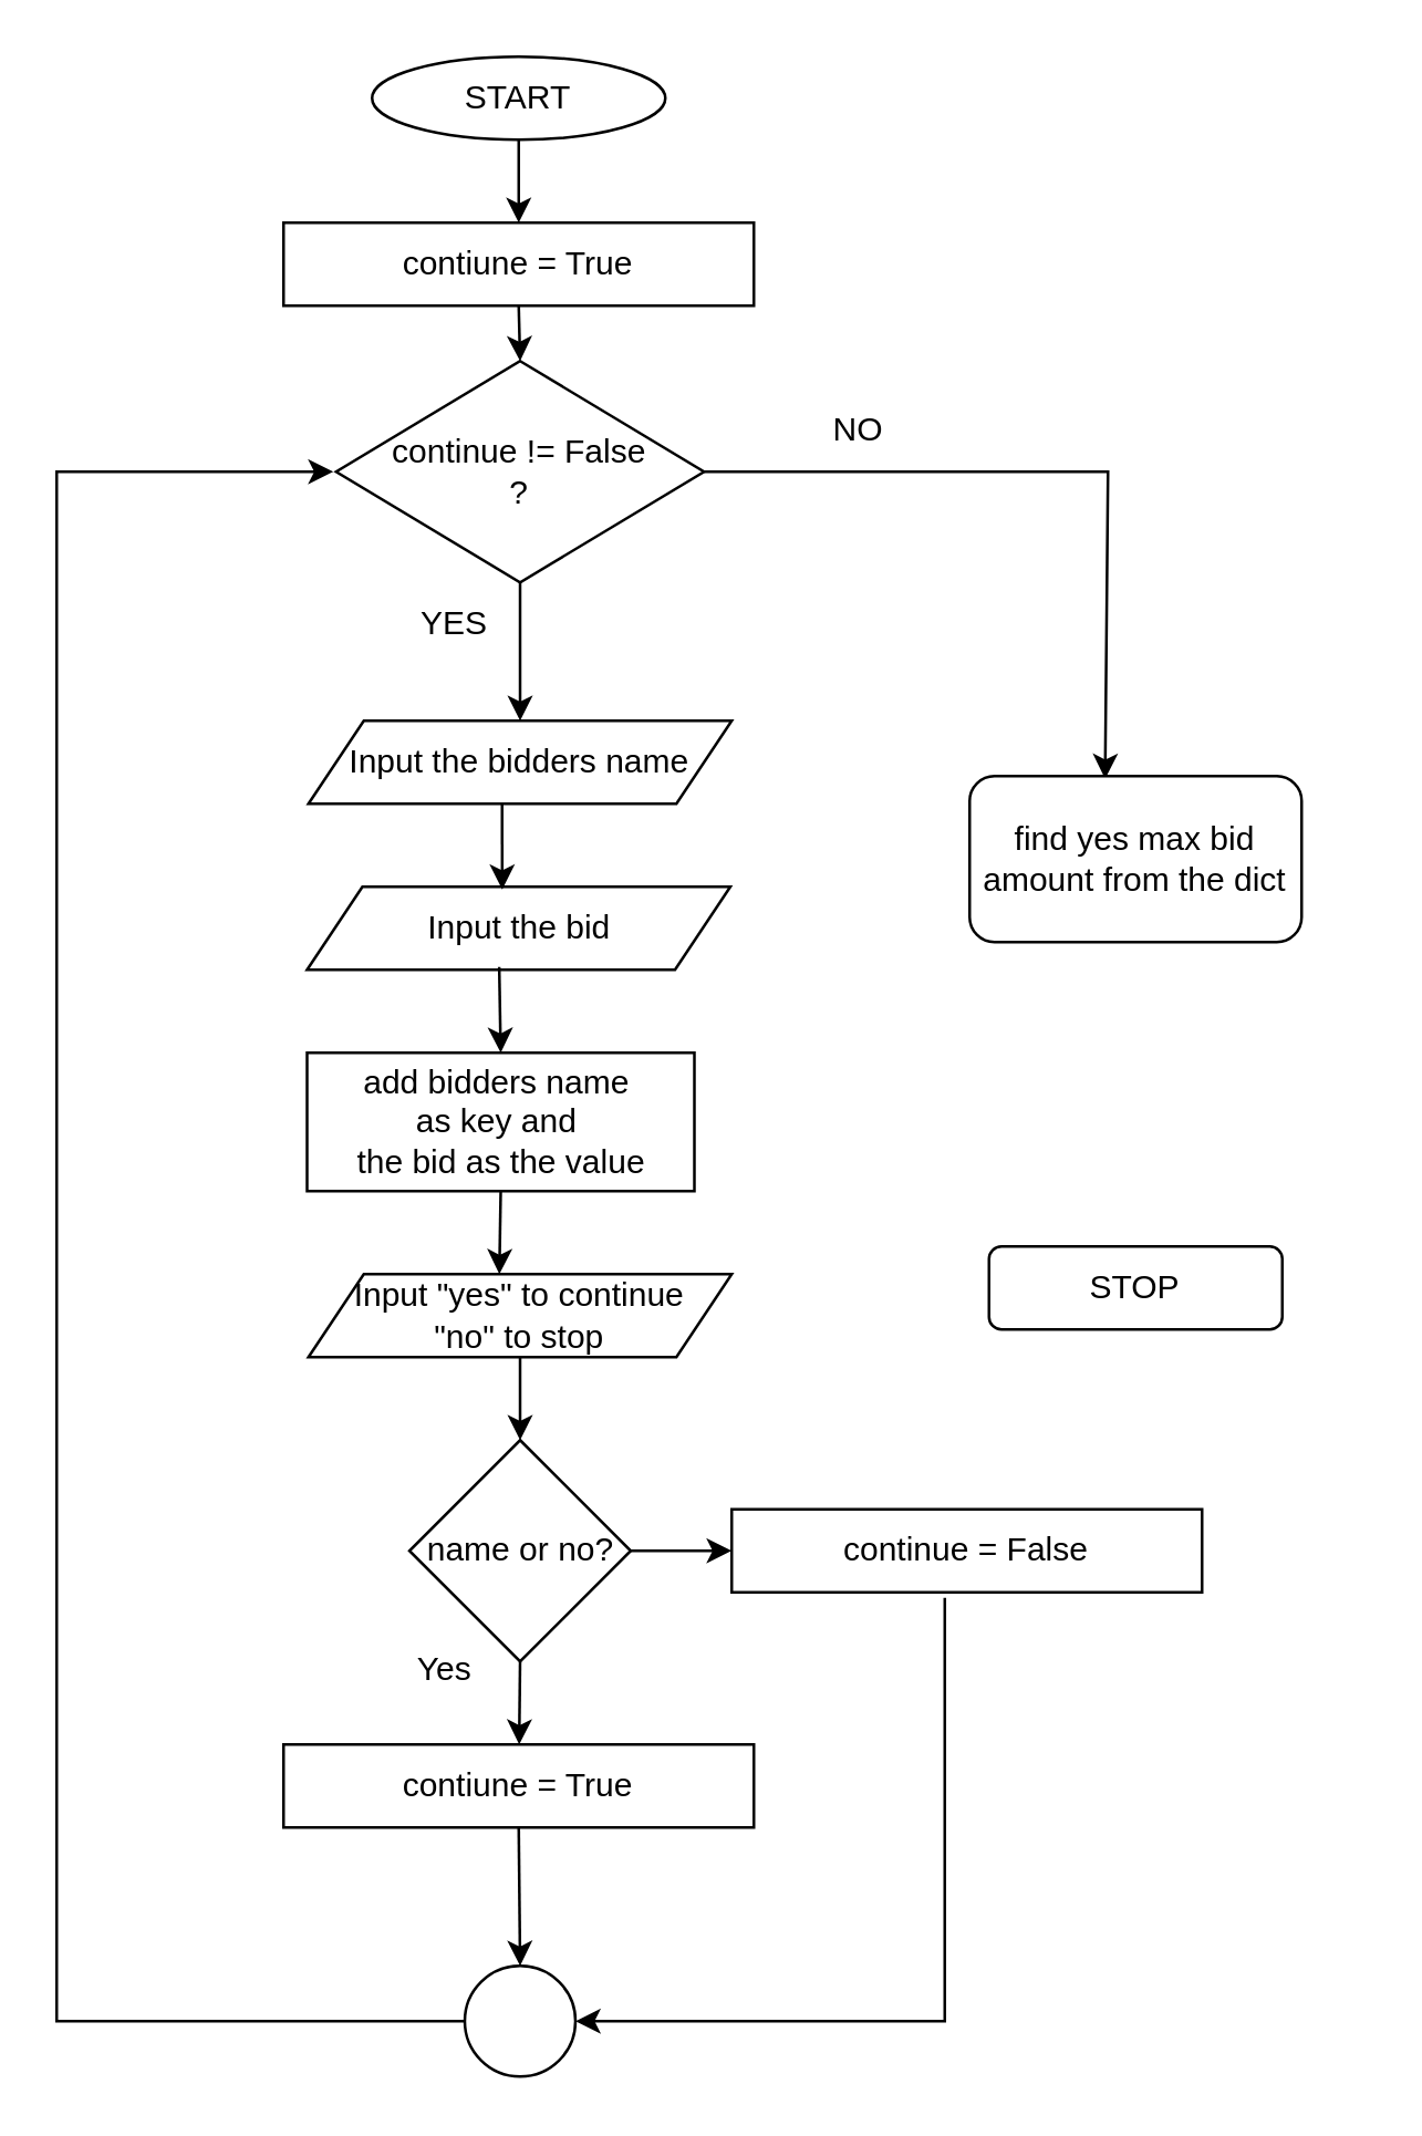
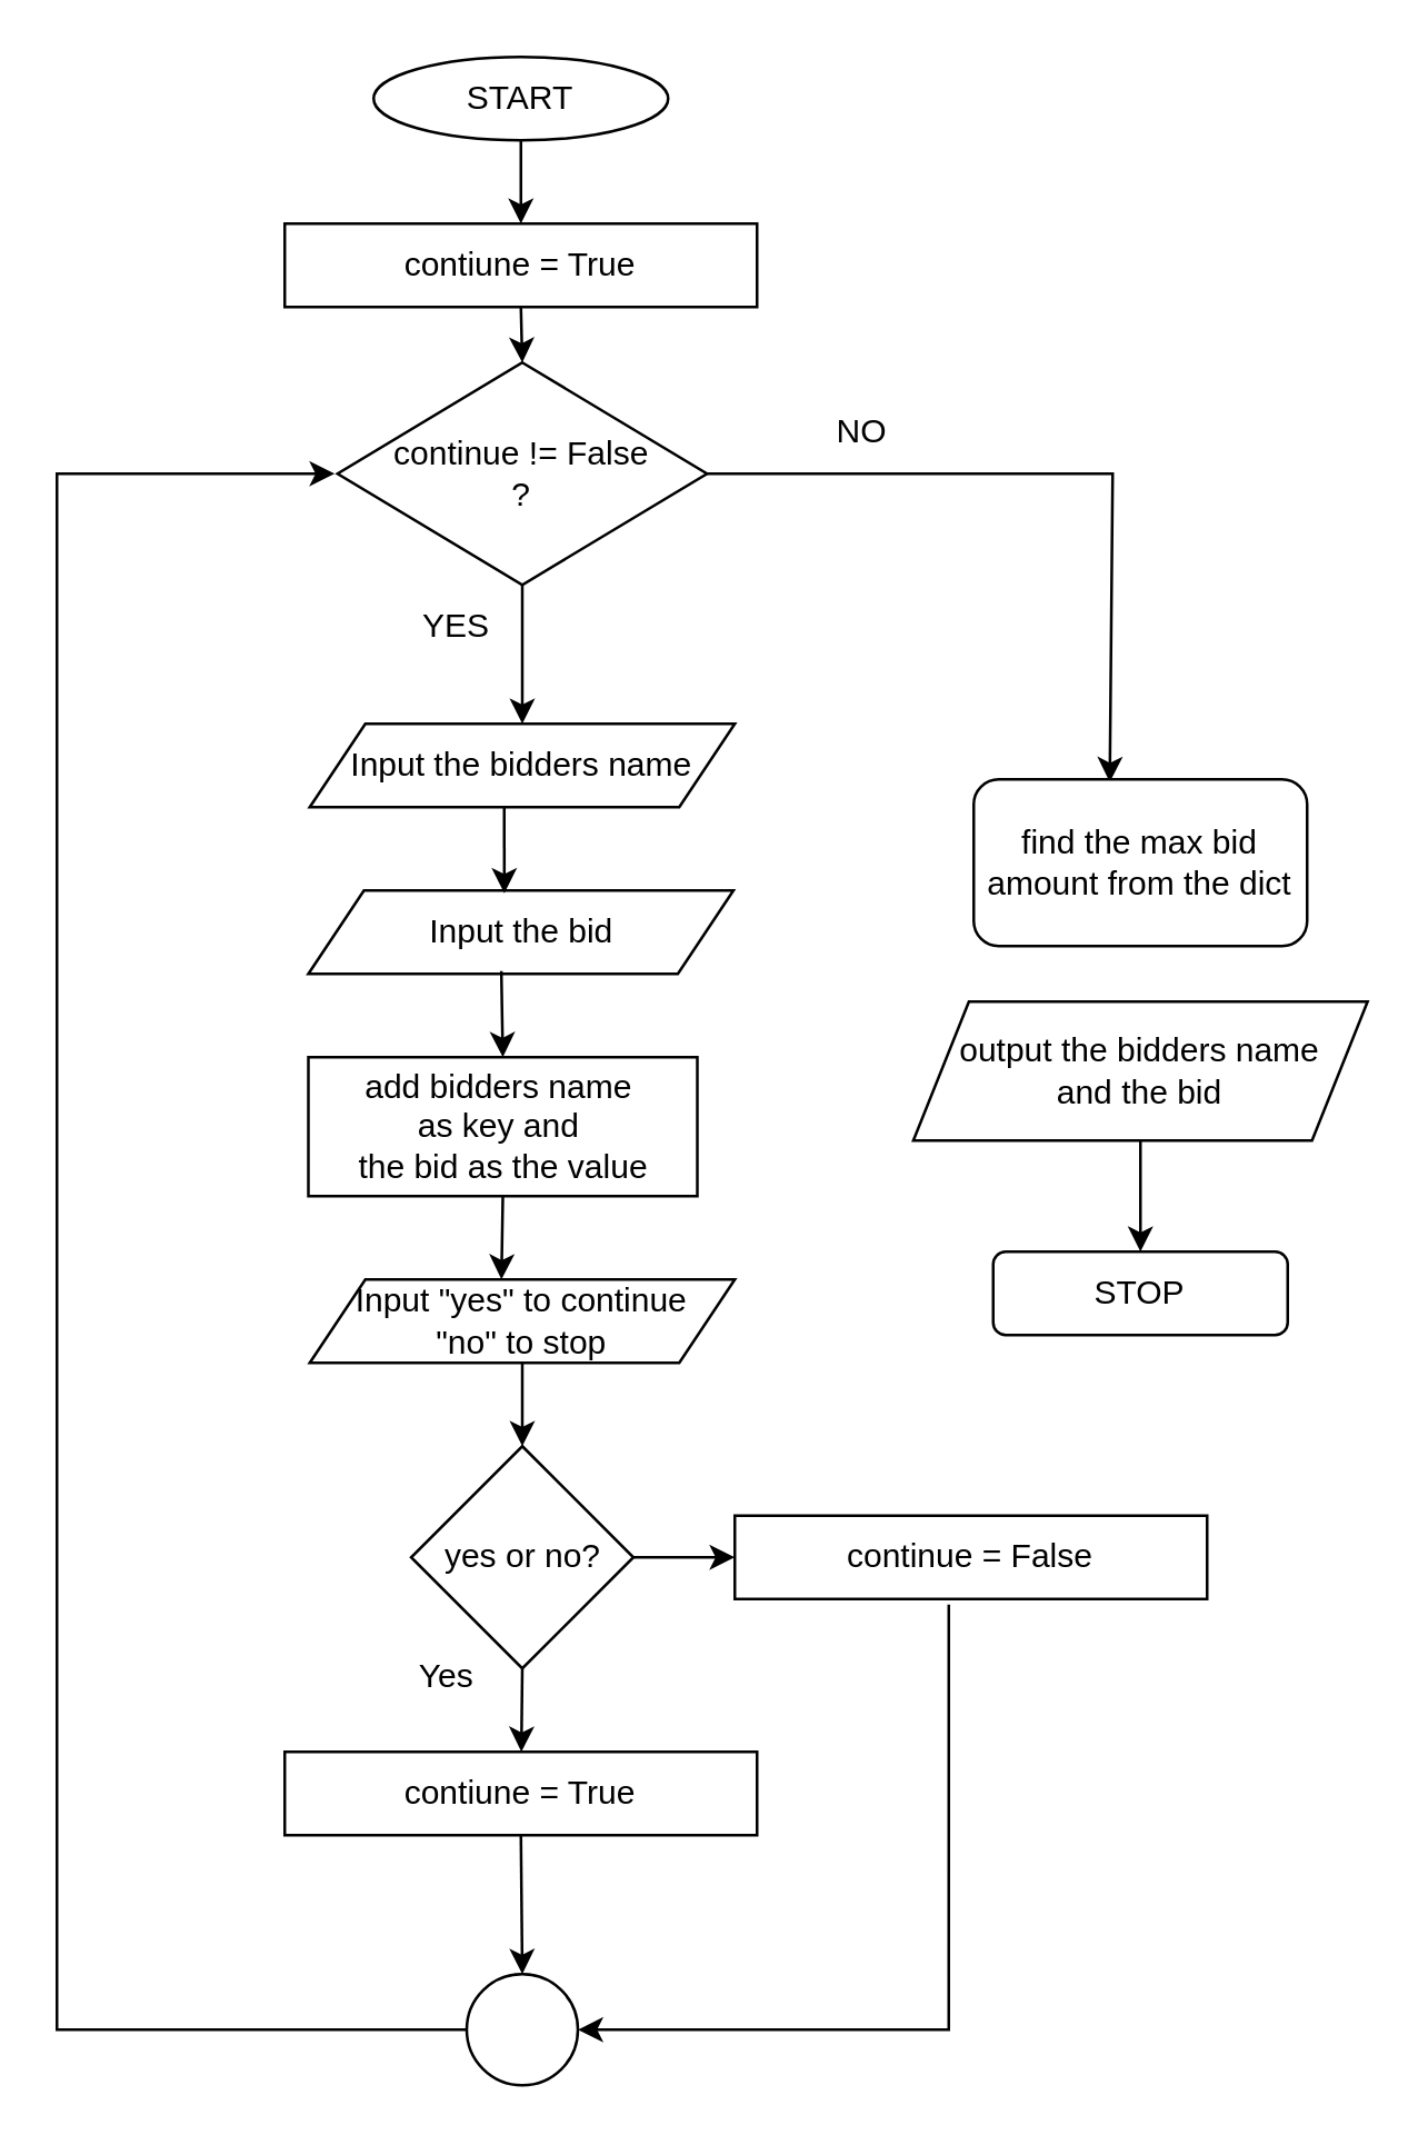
  <mxCell id="0" />
  <mxCell id="1" parent="0" />
  <mxCell id="2" value="START" style="ellipse;whiteSpace=wrap;html=1;" vertex="1" parent="1"><mxGeometry x="134" y="20" width="106" height="30" as="geometry" /></mxCell>
  <mxCell id="3" value="" style="endArrow=classic;html=1;rounded=0;exitX=0.5;exitY=1;exitDx=0;exitDy=0;entryX=0.5;entryY=0;entryDx=0;entryDy=0;" edge="1" parent="1" source="2"><mxGeometry width="50" height="50" relative="1" as="geometry"><mxPoint x="230" y="310" as="sourcePoint" /><mxPoint x="187" y="80" as="targetPoint" /></mxGeometry></mxCell>
  <mxCell id="4" value="contiune = True" style="rounded=0;whiteSpace=wrap;html=1;" vertex="1" parent="1"><mxGeometry x="102" y="80" width="170" height="30" as="geometry" /></mxCell>
  <mxCell id="5" value="continue != False&lt;div&gt;?&lt;/div&gt;" style="rhombus;whiteSpace=wrap;html=1;" vertex="1" parent="1"><mxGeometry x="121" y="130" width="133" height="80" as="geometry" /></mxCell>
  <mxCell id="6" value="" style="endArrow=classic;html=1;rounded=0;exitX=0.5;exitY=1;exitDx=0;exitDy=0;entryX=0.5;entryY=0;entryDx=0;entryDy=0;" edge="1" parent="1" source="4" target="5"><mxGeometry width="50" height="50" relative="1" as="geometry"><mxPoint x="230" y="310" as="sourcePoint" /><mxPoint x="280" y="260" as="targetPoint" /></mxGeometry></mxCell>
  <mxCell id="7" value="" style="endArrow=classic;html=1;rounded=0;exitX=0.5;exitY=1;exitDx=0;exitDy=0;entryX=0.5;entryY=0;entryDx=0;entryDy=0;" edge="1" parent="1" source="5" target="12"><mxGeometry width="50" height="50" relative="1" as="geometry"><mxPoint x="230" y="310" as="sourcePoint" /><mxPoint x="188" y="260" as="targetPoint" /></mxGeometry></mxCell>
  <mxCell id="8" value="" style="endArrow=classic;html=1;rounded=0;exitX=1;exitY=0.5;exitDx=0;exitDy=0;entryX=0.408;entryY=0.017;entryDx=0;entryDy=0;entryPerimeter=0;" edge="1" parent="1" source="5" target="30"><mxGeometry width="50" height="50" relative="1" as="geometry"><mxPoint x="198" y="220" as="sourcePoint" /><mxPoint x="400" y="280" as="targetPoint" /><Array as="points"><mxPoint x="400" y="170" /></Array></mxGeometry></mxCell>
  <mxCell id="9" value="YES" style="text;html=1;align=center;verticalAlign=middle;whiteSpace=wrap;rounded=0;" vertex="1" parent="1"><mxGeometry x="134" y="210" width="60" height="30" as="geometry" /></mxCell>
  <mxCell id="10" value="NO" style="text;html=1;align=center;verticalAlign=middle;whiteSpace=wrap;rounded=0;" vertex="1" parent="1"><mxGeometry x="280" y="140" width="60" height="30" as="geometry" /></mxCell>
  <mxCell id="11" value="STOP" style="whiteSpace=wrap;html=1;rounded=1;" vertex="1" parent="1"><mxGeometry x="357" y="450" width="106" height="30" as="geometry" /></mxCell>
  <mxCell id="12" value="Input the bidders name" style="shape=parallelogram;perimeter=parallelogramPerimeter;whiteSpace=wrap;html=1;fixedSize=1;" vertex="1" parent="1"><mxGeometry x="111" y="260" width="153" height="30" as="geometry" /></mxCell>
  <mxCell id="13" value="Input the bid" style="shape=parallelogram;perimeter=parallelogramPerimeter;whiteSpace=wrap;html=1;fixedSize=1;" vertex="1" parent="1"><mxGeometry x="110.5" y="320" width="153" height="30" as="geometry" /></mxCell>
  <mxCell id="14" value="" style="endArrow=classic;html=1;rounded=0;entryX=0.461;entryY=0.033;entryDx=0;entryDy=0;entryPerimeter=0;" edge="1" parent="1" target="13"><mxGeometry width="50" height="50" relative="1" as="geometry"><mxPoint x="181" y="290" as="sourcePoint" /><mxPoint x="198" y="270" as="targetPoint" /></mxGeometry></mxCell>
  <mxCell id="15" value="add bidders name&amp;nbsp;&lt;div&gt;as key and&amp;nbsp;&lt;/div&gt;&lt;div&gt;the bid as the value&lt;/div&gt;" style="rounded=0;whiteSpace=wrap;html=1;" vertex="1" parent="1"><mxGeometry x="110.5" y="380" width="140" height="50" as="geometry" /></mxCell>
  <mxCell id="16" value="" style="endArrow=classic;html=1;rounded=0;exitX=0.454;exitY=0.967;exitDx=0;exitDy=0;entryX=0.5;entryY=0;entryDx=0;entryDy=0;exitPerimeter=0;" edge="1" parent="1" source="13" target="15"><mxGeometry width="50" height="50" relative="1" as="geometry"><mxPoint x="198" y="220" as="sourcePoint" /><mxPoint x="198" y="270" as="targetPoint" /></mxGeometry></mxCell>
  <mxCell id="17" value="Input &quot;yes&quot; to continue&lt;div&gt;&quot;no&quot; to stop&lt;/div&gt;" style="shape=parallelogram;perimeter=parallelogramPerimeter;whiteSpace=wrap;html=1;fixedSize=1;" vertex="1" parent="1"><mxGeometry x="111" y="460" width="153" height="30" as="geometry" /></mxCell>
  <mxCell id="18" value="" style="endArrow=classic;html=1;rounded=0;exitX=0.5;exitY=1;exitDx=0;exitDy=0;" edge="1" parent="1" source="15"><mxGeometry width="50" height="50" relative="1" as="geometry"><mxPoint x="190" y="359" as="sourcePoint" /><mxPoint x="180" y="460" as="targetPoint" /></mxGeometry></mxCell>
- <mxCell id="19" value="name or no?" style="rhombus;whiteSpace=wrap;html=1;" vertex="1" parent="1"><mxGeometry x="147.5" y="520" width="80" height="80" as="geometry" /></mxCell>
+ <mxCell id="19" value="yes or no?" style="rhombus;whiteSpace=wrap;html=1;" vertex="1" parent="1"><mxGeometry x="147.5" y="520" width="80" height="80" as="geometry" /></mxCell>
  <mxCell id="20" value="" style="endArrow=classic;html=1;rounded=0;entryX=0.5;entryY=0;entryDx=0;entryDy=0;" edge="1" parent="1" source="17" target="19"><mxGeometry width="50" height="50" relative="1" as="geometry"><mxPoint x="191" y="440" as="sourcePoint" /><mxPoint x="190" y="470" as="targetPoint" /></mxGeometry></mxCell>
  <mxCell id="21" value="" style="endArrow=classic;html=1;rounded=0;exitX=0;exitY=0.5;exitDx=0;exitDy=0;" edge="1" parent="1" source="27"><mxGeometry width="50" height="50" relative="1" as="geometry"><mxPoint x="30" y="680" as="sourcePoint" /><mxPoint x="120" y="170" as="targetPoint" /><Array as="points"><mxPoint x="20" y="730" /><mxPoint x="20" y="560" /><mxPoint x="20" y="170" /></Array></mxGeometry></mxCell>
  <mxCell id="22" value="" style="endArrow=classic;html=1;rounded=0;exitX=0.5;exitY=1;exitDx=0;exitDy=0;" edge="1" parent="1" source="19" target="23"><mxGeometry width="50" height="50" relative="1" as="geometry"><mxPoint x="198" y="500" as="sourcePoint" /><mxPoint x="188" y="630" as="targetPoint" /></mxGeometry></mxCell>
  <mxCell id="23" value="contiune = True" style="rounded=0;whiteSpace=wrap;html=1;" vertex="1" parent="1"><mxGeometry x="102" y="630" width="170" height="30" as="geometry" /></mxCell>
  <mxCell id="24" value="Yes" style="text;html=1;align=center;verticalAlign=middle;resizable=0;points=[];autosize=1;strokeColor=none;fillColor=none;" vertex="1" parent="1"><mxGeometry x="140" y="588" width="40" height="30" as="geometry" /></mxCell>
  <mxCell id="25" value="continue = False" style="rounded=0;whiteSpace=wrap;html=1;" vertex="1" parent="1"><mxGeometry x="264" y="545" width="170" height="30" as="geometry" /></mxCell>
  <mxCell id="26" value="" style="endArrow=classic;html=1;rounded=0;exitX=1;exitY=0.5;exitDx=0;exitDy=0;entryX=0;entryY=0.5;entryDx=0;entryDy=0;" edge="1" parent="1" source="19" target="25"><mxGeometry width="50" height="50" relative="1" as="geometry"><mxPoint x="198" y="610" as="sourcePoint" /><mxPoint x="197" y="640" as="targetPoint" /></mxGeometry></mxCell>
  <mxCell id="27" value="" style="ellipse;whiteSpace=wrap;html=1;aspect=fixed;" vertex="1" parent="1"><mxGeometry x="167.5" y="710" width="40" height="40" as="geometry" /></mxCell>
  <mxCell id="28" value="" style="endArrow=classic;html=1;rounded=0;exitX=0.5;exitY=1;exitDx=0;exitDy=0;entryX=0.5;entryY=0;entryDx=0;entryDy=0;" edge="1" parent="1" source="23" target="27"><mxGeometry width="50" height="50" relative="1" as="geometry"><mxPoint x="198" y="610" as="sourcePoint" /><mxPoint x="197" y="640" as="targetPoint" /></mxGeometry></mxCell>
  <mxCell id="29" value="" style="endArrow=classic;html=1;rounded=0;exitX=0.453;exitY=1.067;exitDx=0;exitDy=0;entryX=1;entryY=0.5;entryDx=0;entryDy=0;exitPerimeter=0;" edge="1" parent="1" source="25" target="27"><mxGeometry width="50" height="50" relative="1" as="geometry"><mxPoint x="238" y="570" as="sourcePoint" /><mxPoint x="274" y="570" as="targetPoint" /><Array as="points"><mxPoint x="341" y="730" /></Array></mxGeometry></mxCell>
- <mxCell id="30" value="find yes max bid amount from the dict" style="rounded=1;whiteSpace=wrap;html=1;" vertex="1" parent="1"><mxGeometry x="350" y="280" width="120" height="60" as="geometry" /></mxCell>
+ <mxCell id="30" value="find the max bid amount from the dict" style="rounded=1;whiteSpace=wrap;html=1;" vertex="1" parent="1"><mxGeometry x="350" y="280" width="120" height="60" as="geometry" /></mxCell>
+ <mxCell id="31" value="output the bidders name&lt;div&gt;and the bid&lt;/div&gt;" style="shape=parallelogram;perimeter=parallelogramPerimeter;whiteSpace=wrap;html=1;fixedSize=1;" vertex="1" parent="1"><mxGeometry x="328.25" y="360" width="163.5" height="50" as="geometry" /></mxCell>
+ <mxCell id="32" value="" style="endArrow=classic;html=1;rounded=0;exitX=0.5;exitY=1;exitDx=0;exitDy=0;entryX=0.5;entryY=0;entryDx=0;entryDy=0;" edge="1" parent="1" source="31" target="11"><mxGeometry width="50" height="50" relative="1" as="geometry"><mxPoint x="420" y="350" as="sourcePoint" /><mxPoint x="420" y="370" as="targetPoint" /></mxGeometry></mxCell>
